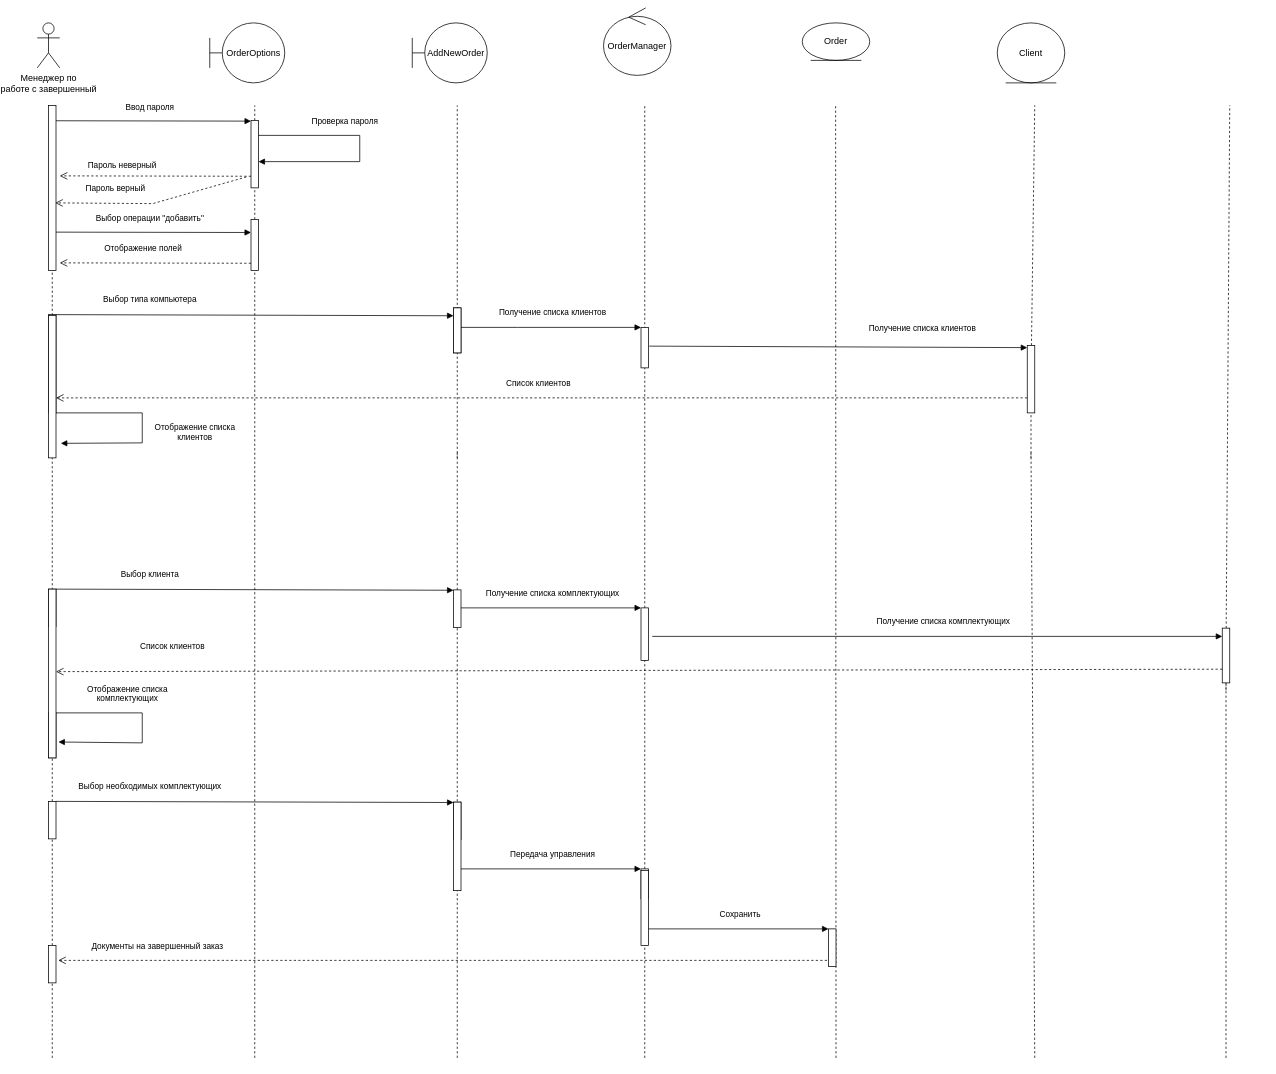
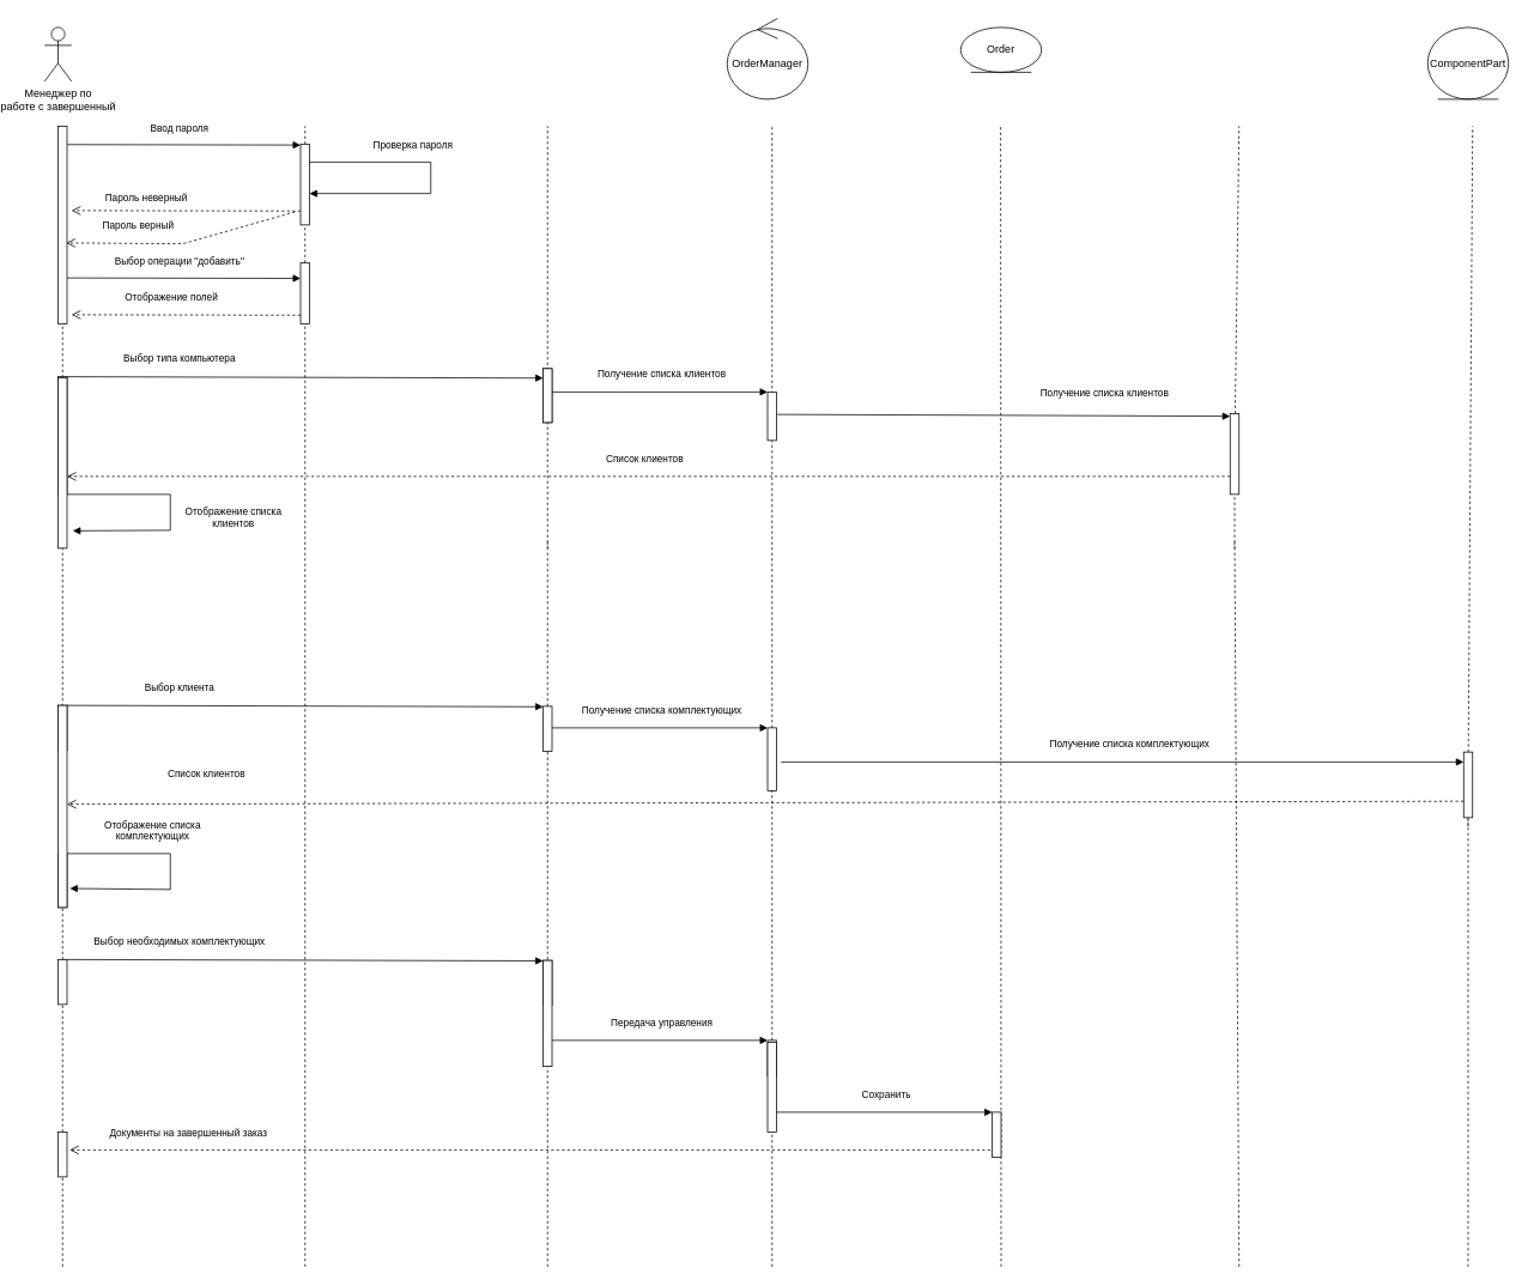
  <mxCell id="0" />
  <mxCell id="1" parent="0" />
  <mxCell id="2" value="Менеджер по&lt;br&gt;работе с завершенный" style="shape=umlActor;verticalLabelPosition=bottom;verticalAlign=top;html=1;outlineConnect=0;" parent="1" vertex="1"><mxGeometry x="20" y="30" width="30" height="60" as="geometry" /></mxCell>
- <mxCell id="3" value="OrderOptions" style="shape=umlBoundary;whiteSpace=wrap;html=1;" parent="1" vertex="1"><mxGeometry x="250" y="30" width="100" height="80" as="geometry" /></mxCell>
- <mxCell id="4" value="AddNewOrder" style="shape=umlBoundary;whiteSpace=wrap;html=1;" parent="1" vertex="1"><mxGeometry x="520" y="30" width="100" height="80" as="geometry" /></mxCell>
- <mxCell id="5" value="OrderManager" style="ellipse;shape=umlControl;whiteSpace=wrap;html=1;" parent="1" vertex="1"><mxGeometry x="775" y="10" width="90" height="90" as="geometry" /></mxCell>
+ <mxCell id="5" value="OrderManager" style="ellipse;shape=umlControl;whiteSpace=wrap;html=1;" parent="1" vertex="1"><mxGeometry x="780" y="20" width="90" height="90" as="geometry" /></mxCell>
  <mxCell id="6" value="Order" style="ellipse;shape=umlEntity;whiteSpace=wrap;html=1;" parent="1" vertex="1"><mxGeometry x="1040" y="30" width="90" height="50" as="geometry" /></mxCell>
- <mxCell id="7" value="Client" style="ellipse;shape=umlEntity;whiteSpace=wrap;html=1;" parent="1" vertex="1"><mxGeometry x="1300" y="30" width="90" height="80" as="geometry" /></mxCell>
+ <mxCell id="8" value="ComponentPart" style="ellipse;shape=umlEntity;whiteSpace=wrap;html=1;" parent="1" vertex="1"><mxGeometry x="1560" y="30" width="90" height="80" as="geometry" /></mxCell>
  <mxCell id="9" value="" style="endArrow=none;dashed=1;html=1;rounded=0;startArrow=none;" parent="1" edge="1" source="64"><mxGeometry width="50" height="50" relative="1" as="geometry"><mxPoint x="40" y="1410" as="sourcePoint" /><mxPoint x="40" y="140" as="targetPoint" /></mxGeometry></mxCell>
  <mxCell id="10" value="" style="endArrow=none;dashed=1;html=1;rounded=0;startArrow=none;" parent="1" source="19" edge="1"><mxGeometry width="50" height="50" relative="1" as="geometry"><mxPoint x="310" y="630" as="sourcePoint" /><mxPoint x="310" y="140" as="targetPoint" /></mxGeometry></mxCell>
  <mxCell id="11" value="" style="endArrow=none;dashed=1;html=1;rounded=0;startArrow=none;" parent="1" edge="1"><mxGeometry width="50" height="50" relative="1" as="geometry"><mxPoint x="580" y="610" as="sourcePoint" /><mxPoint x="580" y="140" as="targetPoint" /></mxGeometry></mxCell>
  <mxCell id="12" value="" style="endArrow=none;dashed=1;html=1;rounded=0;" parent="1" edge="1"><mxGeometry width="50" height="50" relative="1" as="geometry"><mxPoint x="830" y="1410" as="sourcePoint" /><mxPoint x="830" y="140" as="targetPoint" /></mxGeometry></mxCell>
  <mxCell id="13" value="" style="endArrow=none;dashed=1;html=1;rounded=0;" parent="1" edge="1"><mxGeometry width="50" height="50" relative="1" as="geometry"><mxPoint x="1085" y="1410" as="sourcePoint" /><mxPoint x="1084.5" y="140" as="targetPoint" /></mxGeometry></mxCell>
  <mxCell id="14" value="" style="endArrow=none;dashed=1;html=1;rounded=0;startArrow=none;" parent="1" source="39" edge="1"><mxGeometry width="50" height="50" relative="1" as="geometry"><mxPoint x="1350" y="1010" as="sourcePoint" /><mxPoint x="1350" y="140" as="targetPoint" /></mxGeometry></mxCell>
  <mxCell id="15" value="" style="endArrow=none;dashed=1;html=1;rounded=0;startArrow=none;" parent="1" source="42" edge="1"><mxGeometry width="50" height="50" relative="1" as="geometry"><mxPoint x="1610" y="1010" as="sourcePoint" /><mxPoint x="1610" y="140" as="targetPoint" /></mxGeometry></mxCell>
  <mxCell id="16" value="" style="rounded=0;whiteSpace=wrap;html=1;" parent="1" vertex="1"><mxGeometry x="35" y="140" width="10" height="220" as="geometry" /></mxCell>
  <mxCell id="17" value="" style="rounded=0;whiteSpace=wrap;html=1;" parent="1" vertex="1"><mxGeometry x="305" y="160" width="10" height="90" as="geometry" /></mxCell>
  <mxCell id="18" value="Ввод пароля" style="html=1;verticalAlign=bottom;endArrow=block;rounded=0;entryX=0;entryY=0.5;entryDx=0;entryDy=0;" parent="1" edge="1"><mxGeometry x="-0.039" y="10" width="80" relative="1" as="geometry"><mxPoint x="45" y="160.5" as="sourcePoint" /><mxPoint x="305" y="161" as="targetPoint" /><mxPoint as="offset" /></mxGeometry></mxCell>
  <mxCell id="19" value="" style="rounded=0;whiteSpace=wrap;html=1;" parent="1" vertex="1"><mxGeometry x="305" y="292" width="10" height="68" as="geometry" /></mxCell>
  <mxCell id="20" value="" style="endArrow=none;dashed=1;html=1;rounded=0;" parent="1" target="19" edge="1"><mxGeometry width="50" height="50" relative="1" as="geometry"><mxPoint x="310" y="1410" as="sourcePoint" /><mxPoint x="310" y="140" as="targetPoint" /></mxGeometry></mxCell>
  <mxCell id="21" value="Выбор операции &quot;добавить&quot;" style="html=1;verticalAlign=bottom;endArrow=block;rounded=0;entryX=0;entryY=0.5;entryDx=0;entryDy=0;" parent="1" edge="1"><mxGeometry x="-0.039" y="10" width="80" relative="1" as="geometry"><mxPoint x="45" y="309" as="sourcePoint" /><mxPoint x="305" y="309.5" as="targetPoint" /><mxPoint as="offset" /></mxGeometry></mxCell>
  <mxCell id="22" value="" style="rounded=0;whiteSpace=wrap;html=1;" parent="1" vertex="1"><mxGeometry x="575" y="410" width="10" height="60" as="geometry" /></mxCell>
  <mxCell id="23" value="Проверка пароля" style="html=1;verticalAlign=bottom;endArrow=block;rounded=0;entryX=1;entryY=0.25;entryDx=0;entryDy=0;" parent="1" edge="1"><mxGeometry x="-0.246" y="10" width="80" relative="1" as="geometry"><mxPoint x="315" y="180" as="sourcePoint" /><mxPoint x="315" y="215" as="targetPoint" /><mxPoint as="offset" /><Array as="points"><mxPoint x="450" y="180" /><mxPoint x="450" y="215" /></Array></mxGeometry></mxCell>
  <mxCell id="24" value="" style="rounded=0;whiteSpace=wrap;html=1;" parent="1" vertex="1"><mxGeometry x="35" y="419" width="10" height="131" as="geometry" /></mxCell>
  <mxCell id="25" value="Выбор типа компьютера" style="html=1;verticalAlign=bottom;endArrow=block;rounded=0;entryX=0;entryY=0.75;entryDx=0;entryDy=0;" parent="1" edge="1"><mxGeometry x="-0.528" y="11" width="80" relative="1" as="geometry"><mxPoint x="45" y="419" as="sourcePoint" /><mxPoint x="575" y="420.5" as="targetPoint" /><mxPoint as="offset" /></mxGeometry></mxCell>
  <mxCell id="26" value="" style="rounded=0;whiteSpace=wrap;html=1;" parent="1" vertex="1"><mxGeometry x="575" y="410" width="10" height="60" as="geometry" /></mxCell>
  <mxCell id="27" value="Получение списка клиентов" style="html=1;verticalAlign=bottom;endArrow=block;rounded=0;entryX=0;entryY=0;entryDx=0;entryDy=0;" parent="1" target="28" edge="1"><mxGeometry x="0.02" y="11" width="80" relative="1" as="geometry"><mxPoint x="585" y="436" as="sourcePoint" /><mxPoint x="800" y="438" as="targetPoint" /><mxPoint as="offset" /><Array as="points"><mxPoint x="660" y="436" /></Array></mxGeometry></mxCell>
  <mxCell id="28" value="" style="rounded=0;whiteSpace=wrap;html=1;" parent="1" vertex="1"><mxGeometry x="825" y="436" width="10" height="54" as="geometry" /></mxCell>
  <mxCell id="29" value="Получение списка клиентов" style="html=1;verticalAlign=bottom;endArrow=block;rounded=0;entryX=0;entryY=0;entryDx=0;entryDy=0;" parent="1" edge="1"><mxGeometry x="0.444" y="16" width="80" relative="1" as="geometry"><mxPoint x="836" y="461" as="sourcePoint" /><mxPoint x="1340" y="463" as="targetPoint" /><mxPoint as="offset" /></mxGeometry></mxCell>
  <mxCell id="30" value="" style="endArrow=none;dashed=1;html=1;rounded=0;startArrow=none;" parent="1" edge="1"><mxGeometry width="50" height="50" relative="1" as="geometry"><mxPoint x="580" y="690" as="sourcePoint" /><mxPoint x="580" y="600" as="targetPoint" /></mxGeometry></mxCell>
  <mxCell id="31" value="" style="endArrow=none;dashed=1;html=1;rounded=0;startArrow=none;" parent="1" source="34" edge="1"><mxGeometry width="50" height="50" relative="1" as="geometry"><mxPoint x="580" y="1010" as="sourcePoint" /><mxPoint x="580" y="690" as="targetPoint" /></mxGeometry></mxCell>
  <mxCell id="32" value="" style="rounded=0;whiteSpace=wrap;html=1;" parent="1" vertex="1"><mxGeometry x="35" y="785" width="10" height="50" as="geometry" /></mxCell>
  <mxCell id="33" value="Выбор клиента" style="html=1;verticalAlign=bottom;endArrow=block;rounded=0;entryX=0;entryY=0.75;entryDx=0;entryDy=0;" parent="1" edge="1"><mxGeometry x="-0.528" y="11" width="80" relative="1" as="geometry"><mxPoint x="45" y="785" as="sourcePoint" /><mxPoint x="575" y="786.5" as="targetPoint" /><mxPoint as="offset" /></mxGeometry></mxCell>
  <mxCell id="34" value="" style="rounded=0;whiteSpace=wrap;html=1;" parent="1" vertex="1"><mxGeometry x="575" y="786" width="10" height="50" as="geometry" /></mxCell>
  <mxCell id="35" value="" style="endArrow=none;dashed=1;html=1;rounded=0;" parent="1" target="34" edge="1"><mxGeometry width="50" height="50" relative="1" as="geometry"><mxPoint x="580" y="1410" as="sourcePoint" /><mxPoint x="580" y="750" as="targetPoint" /></mxGeometry></mxCell>
  <mxCell id="36" value="Получение списка комплектующих" style="html=1;verticalAlign=bottom;endArrow=block;rounded=0;entryX=0;entryY=0;entryDx=0;entryDy=0;" parent="1" target="37" edge="1"><mxGeometry x="0.02" y="11" width="80" relative="1" as="geometry"><mxPoint x="585" y="810" as="sourcePoint" /><mxPoint x="800" y="812" as="targetPoint" /><mxPoint as="offset" /></mxGeometry></mxCell>
  <mxCell id="37" value="" style="rounded=0;whiteSpace=wrap;html=1;" parent="1" vertex="1"><mxGeometry x="825" y="810" width="10" height="70" as="geometry" /></mxCell>
  <mxCell id="38" value="Получение списка комплектующих" style="html=1;verticalAlign=bottom;endArrow=block;rounded=0;" parent="1" edge="1"><mxGeometry x="0.02" y="11" width="80" relative="1" as="geometry"><mxPoint x="840" y="848" as="sourcePoint" /><mxPoint x="1600" y="848" as="targetPoint" /><mxPoint as="offset" /></mxGeometry></mxCell>
  <mxCell id="39" value="" style="rounded=0;whiteSpace=wrap;html=1;" parent="1" vertex="1"><mxGeometry x="1340" y="460" width="10" height="90" as="geometry" /></mxCell>
  <mxCell id="40" value="" style="endArrow=none;dashed=1;html=1;rounded=0;startArrow=none;" parent="1" target="39" edge="1"><mxGeometry width="50" height="50" relative="1" as="geometry"><mxPoint x="1345" y="610" as="sourcePoint" /><mxPoint x="1350" y="140" as="targetPoint" /></mxGeometry></mxCell>
  <mxCell id="41" value="" style="endArrow=none;dashed=1;html=1;rounded=0;" parent="1" edge="1"><mxGeometry width="50" height="50" relative="1" as="geometry"><mxPoint x="1350" y="1410" as="sourcePoint" /><mxPoint x="1345" y="600" as="targetPoint" /></mxGeometry></mxCell>
  <mxCell id="42" value="" style="rounded=0;whiteSpace=wrap;html=1;" parent="1" vertex="1"><mxGeometry x="1600" y="837" width="10" height="73" as="geometry" /></mxCell>
  <mxCell id="43" value="" style="endArrow=none;dashed=1;html=1;rounded=0;startArrow=none;" parent="1" target="42" edge="1"><mxGeometry width="50" height="50" relative="1" as="geometry"><mxPoint x="1605" y="920" as="sourcePoint" /><mxPoint x="1610" y="140" as="targetPoint" /></mxGeometry></mxCell>
  <mxCell id="44" value="" style="endArrow=none;dashed=1;html=1;rounded=0;" parent="1" edge="1"><mxGeometry width="50" height="50" relative="1" as="geometry"><mxPoint x="1605" y="1410" as="sourcePoint" /><mxPoint x="1605" y="910" as="targetPoint" /></mxGeometry></mxCell>
  <mxCell id="45" value="" style="rounded=0;whiteSpace=wrap;html=1;" parent="1" vertex="1"><mxGeometry x="35" y="950" width="10" height="60" as="geometry" /></mxCell>
  <mxCell id="46" value="Отображение списка&lt;br&gt;комплектующих" style="html=1;verticalAlign=bottom;endArrow=block;rounded=0;entryX=1.32;entryY=0.647;entryDx=0;entryDy=0;entryPerimeter=0;" parent="1" target="45" edge="1"><mxGeometry x="-0.288" y="10" width="80" relative="1" as="geometry"><mxPoint x="45" y="950" as="sourcePoint" /><mxPoint x="285" y="950" as="targetPoint" /><mxPoint as="offset" /><Array as="points"><mxPoint x="160" y="950" /><mxPoint x="160" y="990" /></Array></mxGeometry></mxCell>
  <mxCell id="47" value="" style="rounded=0;whiteSpace=wrap;html=1;" parent="1" vertex="1"><mxGeometry x="35" y="1068" width="10" height="50" as="geometry" /></mxCell>
  <mxCell id="48" value="Выбор необходимых комплектующих" style="html=1;verticalAlign=bottom;endArrow=block;rounded=0;entryX=0;entryY=0.75;entryDx=0;entryDy=0;" parent="1" edge="1"><mxGeometry x="-0.528" y="11" width="80" relative="1" as="geometry"><mxPoint x="45" y="1068" as="sourcePoint" /><mxPoint x="575" y="1069.5" as="targetPoint" /><mxPoint as="offset" /></mxGeometry></mxCell>
  <mxCell id="49" value="" style="rounded=0;whiteSpace=wrap;html=1;" parent="1" vertex="1"><mxGeometry x="575" y="1069" width="10" height="50" as="geometry" /></mxCell>
  <mxCell id="50" value="" style="rounded=0;whiteSpace=wrap;html=1;" parent="1" vertex="1"><mxGeometry x="575" y="1069" width="10" height="118" as="geometry" /></mxCell>
  <mxCell id="51" value="Передача управления" style="html=1;verticalAlign=bottom;endArrow=block;rounded=0;entryX=0;entryY=0;entryDx=0;entryDy=0;" parent="1" target="52" edge="1"><mxGeometry x="0.02" y="11" width="80" relative="1" as="geometry"><mxPoint x="585" y="1158" as="sourcePoint" /><mxPoint x="800" y="1160" as="targetPoint" /><mxPoint as="offset" /></mxGeometry></mxCell>
  <mxCell id="52" value="" style="rounded=0;whiteSpace=wrap;html=1;" parent="1" vertex="1"><mxGeometry x="825" y="1158" width="10" height="40" as="geometry" /></mxCell>
  <mxCell id="53" value="" style="rounded=0;whiteSpace=wrap;html=1;" parent="1" vertex="1"><mxGeometry x="825" y="1160" width="10" height="100" as="geometry" /></mxCell>
  <mxCell id="54" value="Сохранить" style="html=1;verticalAlign=bottom;endArrow=block;rounded=0;entryX=0;entryY=0;entryDx=0;entryDy=0;" parent="1" target="55" edge="1"><mxGeometry x="0.02" y="11" width="80" relative="1" as="geometry"><mxPoint x="835" y="1238" as="sourcePoint" /><mxPoint x="1050" y="1240" as="targetPoint" /><mxPoint as="offset" /></mxGeometry></mxCell>
  <mxCell id="55" value="" style="rounded=0;whiteSpace=wrap;html=1;" parent="1" vertex="1"><mxGeometry x="1075" y="1238" width="10" height="50" as="geometry" /></mxCell>
  <mxCell id="56" value="Пароль неверный" style="html=1;verticalAlign=bottom;endArrow=open;dashed=1;endSize=8;rounded=0;" edge="1" parent="1"><mxGeometry x="0.346" y="-5" relative="1" as="geometry"><mxPoint x="305" y="234.5" as="sourcePoint" /><mxPoint x="50" y="234" as="targetPoint" /><mxPoint as="offset" /></mxGeometry></mxCell>
  <mxCell id="57" value="Пароль верный" style="html=1;verticalAlign=bottom;endArrow=open;dashed=1;endSize=8;rounded=0;exitX=-0.02;exitY=0.838;exitDx=0;exitDy=0;exitPerimeter=0;" edge="1" parent="1"><mxGeometry x="0.384" y="-11" relative="1" as="geometry"><mxPoint x="298.8" y="235.42" as="sourcePoint" /><mxPoint x="44" y="270" as="targetPoint" /><mxPoint as="offset" /><Array as="points"><mxPoint x="174" y="271" /></Array></mxGeometry></mxCell>
  <mxCell id="58" value="Список клиентов" style="html=1;verticalAlign=bottom;endArrow=open;dashed=1;endSize=8;rounded=0;" edge="1" parent="1"><mxGeometry x="0.007" y="-10" relative="1" as="geometry"><mxPoint x="1340" y="530" as="sourcePoint" /><mxPoint x="45" y="530" as="targetPoint" /><mxPoint as="offset" /></mxGeometry></mxCell>
  <mxCell id="59" value="" style="rounded=0;whiteSpace=wrap;html=1;" vertex="1" parent="1"><mxGeometry x="35" y="420" width="10" height="190" as="geometry" /></mxCell>
  <mxCell id="60" value="Отображение списка&lt;br&gt;клиентов" style="html=1;verticalAlign=bottom;endArrow=block;rounded=0;entryX=1.643;entryY=0.898;entryDx=0;entryDy=0;entryPerimeter=0;" edge="1" parent="1" target="59"><mxGeometry x="0.176" y="70" width="80" relative="1" as="geometry"><mxPoint x="45" y="550" as="sourcePoint" /><mxPoint x="285" y="550" as="targetPoint" /><mxPoint x="70" y="-69" as="offset" /><Array as="points"><mxPoint x="160" y="550" /><mxPoint x="160" y="590" /></Array></mxGeometry></mxCell>
  <mxCell id="61" value="Список клиентов" style="html=1;verticalAlign=bottom;endArrow=open;dashed=1;endSize=8;rounded=0;exitX=0;exitY=0.75;exitDx=0;exitDy=0;" edge="1" parent="1" source="42"><mxGeometry x="0.801" y="-25" relative="1" as="geometry"><mxPoint x="1340" y="895" as="sourcePoint" /><mxPoint x="45" y="895" as="targetPoint" /><mxPoint as="offset" /></mxGeometry></mxCell>
  <mxCell id="62" value="" style="rounded=0;whiteSpace=wrap;html=1;" vertex="1" parent="1"><mxGeometry x="35" y="785" width="10" height="225" as="geometry" /></mxCell>
  <mxCell id="63" value="Документы на завершенный заказ" style="html=1;verticalAlign=bottom;endArrow=open;dashed=1;endSize=8;rounded=0;" edge="1" parent="1"><mxGeometry x="0.742" y="-10" relative="1" as="geometry"><mxPoint x="1073" y="1280" as="sourcePoint" /><mxPoint x="48" y="1280" as="targetPoint" /><mxPoint as="offset" /></mxGeometry></mxCell>
  <mxCell id="64" value="" style="rounded=0;whiteSpace=wrap;html=1;" vertex="1" parent="1"><mxGeometry x="35" y="1260" width="10" height="50" as="geometry" /></mxCell>
  <mxCell id="65" value="" style="endArrow=none;dashed=1;html=1;rounded=0;" edge="1" parent="1" target="64"><mxGeometry width="50" height="50" relative="1" as="geometry"><mxPoint x="40" y="1410" as="sourcePoint" /><mxPoint x="40" y="140" as="targetPoint" /></mxGeometry></mxCell>
  <mxCell id="66" value="Отображение полей" style="html=1;verticalAlign=bottom;endArrow=open;dashed=1;endSize=8;rounded=0;" edge="1" parent="1"><mxGeometry x="0.137" y="-10" relative="1" as="geometry"><mxPoint x="305" y="350.5" as="sourcePoint" /><mxPoint x="50" y="350" as="targetPoint" /><mxPoint x="1" as="offset" /></mxGeometry></mxCell>
